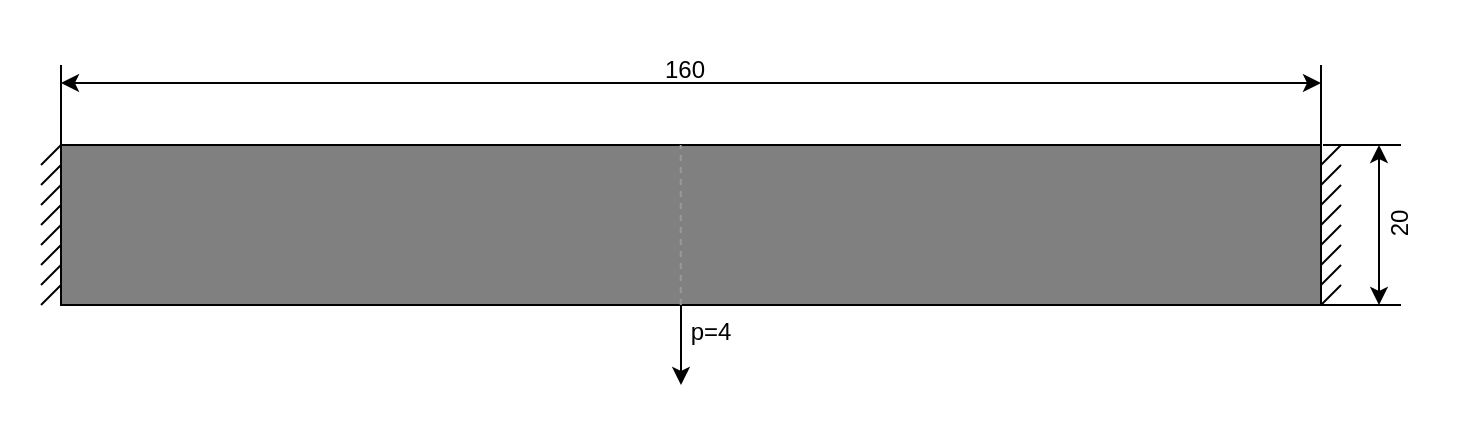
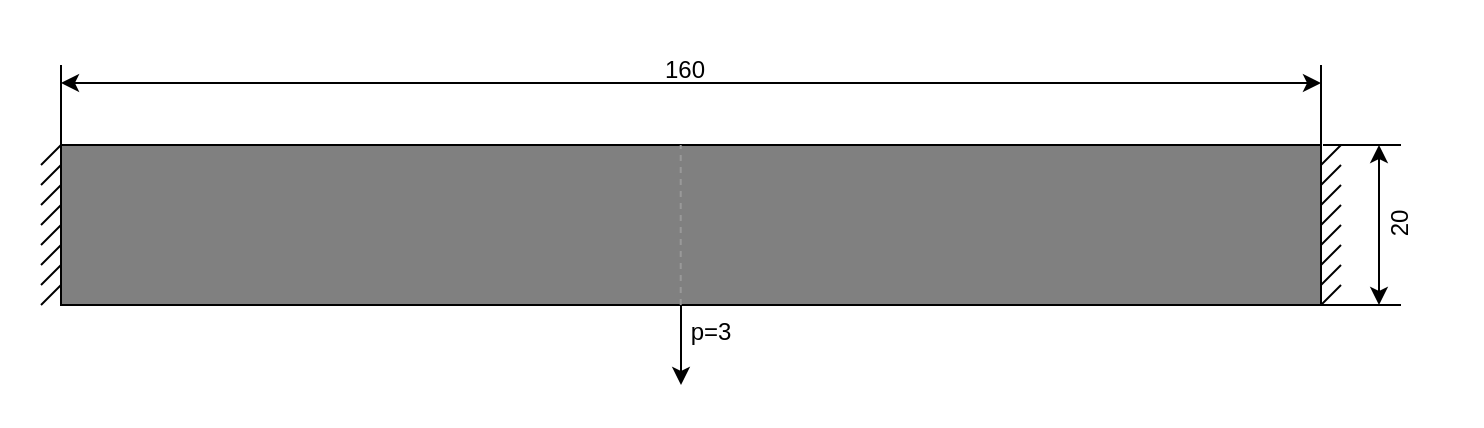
  <mxCell id="0" />
  <mxCell id="1" parent="0" />
  <mxCell id="2" value="" style="rounded=0;whiteSpace=wrap;html=1;fillStyle=auto;fillColor=#808080;" parent="1" vertex="1"><mxGeometry x="30" y="72" width="630" height="80" as="geometry" /></mxCell>
  <mxCell id="3" value="160" style="text;html=1;align=center;verticalAlign=middle;resizable=0;points=[];autosize=1;strokeColor=none;fillColor=none;rotation=0;" parent="1" vertex="1"><mxGeometry x="322" y="20" width="40" height="30" as="geometry" /></mxCell>
  <mxCell id="4" value="" style="endArrow=classic;startArrow=classic;html=1;rounded=0;" parent="1" edge="1"><mxGeometry width="50" height="50" relative="1" as="geometry"><mxPoint x="30" y="41" as="sourcePoint" /><mxPoint x="660" y="41" as="targetPoint" /></mxGeometry></mxCell>
  <mxCell id="5" value="" style="endArrow=none;html=1;rounded=0;" parent="1" edge="1"><mxGeometry width="50" height="50" relative="1" as="geometry"><mxPoint x="700" y="152" as="sourcePoint" /><mxPoint x="660" y="152" as="targetPoint" /></mxGeometry></mxCell>
  <mxCell id="6" value="" style="endArrow=none;html=1;rounded=0;" parent="1" edge="1"><mxGeometry width="50" height="50" relative="1" as="geometry"><mxPoint x="700" y="72" as="sourcePoint" /><mxPoint x="661" y="72" as="targetPoint" /></mxGeometry></mxCell>
  <mxCell id="7" value="" style="endArrow=classic;startArrow=classic;html=1;rounded=0;" parent="1" edge="1"><mxGeometry width="50" height="50" relative="1" as="geometry"><mxPoint x="689" y="152" as="sourcePoint" /><mxPoint x="689" y="72" as="targetPoint" /></mxGeometry></mxCell>
  <mxCell id="8" value="20" style="text;html=1;align=center;verticalAlign=middle;resizable=0;points=[];autosize=1;strokeColor=none;fillColor=none;rotation=270;" parent="1" vertex="1"><mxGeometry x="680" y="97" width="40" height="30" as="geometry" /></mxCell>
  <mxCell id="9" value="" style="group;flipH=0;" parent="1" vertex="1" connectable="0"><mxGeometry x="660" y="72" width="10" height="80" as="geometry" /></mxCell>
  <mxCell id="10" value="" style="endArrow=none;html=1;rounded=0;startSize=6;exitX=0.053;exitY=1.001;exitDx=0;exitDy=0;exitPerimeter=0;" parent="9" edge="1"><mxGeometry width="50" height="50" relative="1" as="geometry"><mxPoint x="10" y="70" as="sourcePoint" /><mxPoint y="80" as="targetPoint" /></mxGeometry></mxCell>
  <mxCell id="11" value="" style="endArrow=none;html=1;rounded=0;startSize=6;exitX=0.053;exitY=1.001;exitDx=0;exitDy=0;exitPerimeter=0;" parent="9" edge="1"><mxGeometry width="50" height="50" relative="1" as="geometry"><mxPoint x="10" y="60" as="sourcePoint" /><mxPoint y="70" as="targetPoint" /></mxGeometry></mxCell>
  <mxCell id="12" value="" style="endArrow=none;html=1;rounded=0;startSize=6;exitX=0.053;exitY=1.001;exitDx=0;exitDy=0;exitPerimeter=0;" parent="9" edge="1"><mxGeometry width="50" height="50" relative="1" as="geometry"><mxPoint x="10" y="50" as="sourcePoint" /><mxPoint y="60" as="targetPoint" /></mxGeometry></mxCell>
  <mxCell id="13" value="" style="endArrow=none;html=1;rounded=0;startSize=6;exitX=0.053;exitY=1.001;exitDx=0;exitDy=0;exitPerimeter=0;" parent="9" edge="1"><mxGeometry width="50" height="50" relative="1" as="geometry"><mxPoint x="10" y="40" as="sourcePoint" /><mxPoint y="50" as="targetPoint" /></mxGeometry></mxCell>
  <mxCell id="14" value="" style="endArrow=none;html=1;rounded=0;startSize=6;exitX=0.053;exitY=1.001;exitDx=0;exitDy=0;exitPerimeter=0;" parent="9" edge="1"><mxGeometry width="50" height="50" relative="1" as="geometry"><mxPoint x="10" y="30" as="sourcePoint" /><mxPoint y="40" as="targetPoint" /></mxGeometry></mxCell>
  <mxCell id="15" value="" style="endArrow=none;html=1;rounded=0;startSize=6;exitX=0.053;exitY=1.001;exitDx=0;exitDy=0;exitPerimeter=0;" parent="9" edge="1"><mxGeometry width="50" height="50" relative="1" as="geometry"><mxPoint x="10" y="20" as="sourcePoint" /><mxPoint y="30" as="targetPoint" /></mxGeometry></mxCell>
  <mxCell id="16" value="" style="endArrow=none;html=1;rounded=0;startSize=6;exitX=0.053;exitY=1.001;exitDx=0;exitDy=0;exitPerimeter=0;" parent="9" edge="1"><mxGeometry width="50" height="50" relative="1" as="geometry"><mxPoint x="10" y="10" as="sourcePoint" /><mxPoint y="20" as="targetPoint" /></mxGeometry></mxCell>
  <mxCell id="17" value="" style="endArrow=none;html=1;rounded=0;startSize=6;exitX=0.053;exitY=1.001;exitDx=0;exitDy=0;exitPerimeter=0;" parent="9" edge="1"><mxGeometry width="50" height="50" relative="1" as="geometry"><mxPoint x="10" as="sourcePoint" /><mxPoint y="10" as="targetPoint" /></mxGeometry></mxCell>
  <mxCell id="18" value="" style="endArrow=none;html=1;rounded=0;" parent="1" edge="1"><mxGeometry width="50" height="50" relative="1" as="geometry"><mxPoint x="660" y="72" as="sourcePoint" /><mxPoint x="660" y="32" as="targetPoint" /></mxGeometry></mxCell>
  <mxCell id="19" value="" style="group" parent="1" vertex="1" connectable="0"><mxGeometry x="20" y="32" width="10" height="120" as="geometry" /></mxCell>
  <mxCell id="20" value="" style="endArrow=none;html=1;rounded=0;" parent="19" edge="1"><mxGeometry width="50" height="50" relative="1" as="geometry"><mxPoint x="10" y="40" as="sourcePoint" /><mxPoint x="10" as="targetPoint" /></mxGeometry></mxCell>
  <mxCell id="21" value="" style="group" parent="19" vertex="1" connectable="0"><mxGeometry y="40" width="10" height="80" as="geometry" /></mxCell>
  <mxCell id="22" value="" style="endArrow=none;html=1;rounded=0;startSize=6;exitX=0.053;exitY=1.001;exitDx=0;exitDy=0;exitPerimeter=0;" parent="21" edge="1"><mxGeometry width="50" height="50" relative="1" as="geometry"><mxPoint x="10" y="70" as="sourcePoint" /><mxPoint y="80" as="targetPoint" /></mxGeometry></mxCell>
  <mxCell id="23" value="" style="endArrow=none;html=1;rounded=0;startSize=6;exitX=0.053;exitY=1.001;exitDx=0;exitDy=0;exitPerimeter=0;" parent="21" edge="1"><mxGeometry width="50" height="50" relative="1" as="geometry"><mxPoint x="10" y="60" as="sourcePoint" /><mxPoint y="70" as="targetPoint" /></mxGeometry></mxCell>
  <mxCell id="24" value="" style="endArrow=none;html=1;rounded=0;startSize=6;exitX=0.053;exitY=1.001;exitDx=0;exitDy=0;exitPerimeter=0;" parent="21" edge="1"><mxGeometry width="50" height="50" relative="1" as="geometry"><mxPoint x="10" y="50" as="sourcePoint" /><mxPoint y="60" as="targetPoint" /></mxGeometry></mxCell>
  <mxCell id="25" value="" style="endArrow=none;html=1;rounded=0;startSize=6;exitX=0.053;exitY=1.001;exitDx=0;exitDy=0;exitPerimeter=0;" parent="21" edge="1"><mxGeometry width="50" height="50" relative="1" as="geometry"><mxPoint x="10" y="40" as="sourcePoint" /><mxPoint y="50" as="targetPoint" /></mxGeometry></mxCell>
  <mxCell id="26" value="" style="endArrow=none;html=1;rounded=0;startSize=6;exitX=0.053;exitY=1.001;exitDx=0;exitDy=0;exitPerimeter=0;" parent="21" edge="1"><mxGeometry width="50" height="50" relative="1" as="geometry"><mxPoint x="10" y="30" as="sourcePoint" /><mxPoint y="40" as="targetPoint" /></mxGeometry></mxCell>
  <mxCell id="27" value="" style="endArrow=none;html=1;rounded=0;startSize=6;exitX=0.053;exitY=1.001;exitDx=0;exitDy=0;exitPerimeter=0;" parent="21" edge="1"><mxGeometry width="50" height="50" relative="1" as="geometry"><mxPoint x="10" y="20" as="sourcePoint" /><mxPoint y="30" as="targetPoint" /></mxGeometry></mxCell>
  <mxCell id="28" value="" style="endArrow=none;html=1;rounded=0;startSize=6;exitX=0.053;exitY=1.001;exitDx=0;exitDy=0;exitPerimeter=0;" parent="21" edge="1"><mxGeometry width="50" height="50" relative="1" as="geometry"><mxPoint x="10" y="10" as="sourcePoint" /><mxPoint y="20" as="targetPoint" /></mxGeometry></mxCell>
  <mxCell id="29" value="" style="endArrow=none;html=1;rounded=0;startSize=6;exitX=0.053;exitY=1.001;exitDx=0;exitDy=0;exitPerimeter=0;" parent="21" edge="1"><mxGeometry width="50" height="50" relative="1" as="geometry"><mxPoint x="10" as="sourcePoint" /><mxPoint y="10" as="targetPoint" /></mxGeometry></mxCell>
  <mxCell id="30" value="" style="group" parent="1" vertex="1" connectable="0"><mxGeometry x="335" y="72" width="40" height="120" as="geometry" /></mxCell>
  <mxCell id="31" value="" style="endArrow=none;dashed=1;html=1;rounded=0;strokeColor=#999999;" parent="30" edge="1"><mxGeometry width="50" height="50" relative="1" as="geometry"><mxPoint x="4.86" y="80" as="sourcePoint" /><mxPoint x="4.86" as="targetPoint" /></mxGeometry></mxCell>
  <mxCell id="32" value="" style="endArrow=classic;html=1;rounded=0;" parent="30" edge="1"><mxGeometry width="50" height="50" relative="1" as="geometry"><mxPoint x="5" y="80" as="sourcePoint" /><mxPoint x="5" y="120" as="targetPoint" /></mxGeometry></mxCell>
- <mxCell id="33" value="p=4" style="text;html=1;align=center;verticalAlign=middle;resizable=0;points=[];autosize=1;strokeColor=none;fillColor=none;" parent="30" vertex="1"><mxGeometry y="79" width="40" height="30" as="geometry" /></mxCell>
+ <mxCell id="33" value="p=3" style="text;html=1;align=center;verticalAlign=middle;resizable=0;points=[];autosize=1;strokeColor=none;fillColor=none;" parent="30" vertex="1"><mxGeometry y="79" width="40" height="30" as="geometry" /></mxCell>
